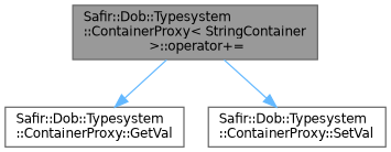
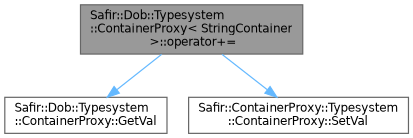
  digraph {
    rankdir=TB
    node [color=grey40 fillcolor=white fontname=Helvetica fontsize=10 shape=box style=filled]
    edge [color=steelblue1 fontname=Helvetica fontsize=10 labelfontname=Helvetica labelfontsize=10 style=solid]
    n1 [color=gray40 fillcolor=grey60 fontcolor=black height=0.2 label="Safir::Dob::Typesystem\l::ContainerProxy\< StringContainer\l \>::operator+=" width=0.4]
    n2 [height=0.2 label="Safir::Dob::Typesystem\l::ContainerProxy::GetVal" width=0.4]
-   n3 [height=0.2 label="Safir::Dob::Typesystem\l::ContainerProxy::SetVal" width=0.4]
+   n3 [height=0.2 label="Safir::ContainerProxy::Typesystem\l::ContainerProxy::SetVal" width=0.4]
    n1 -> n2
    n1 -> n3
  }
